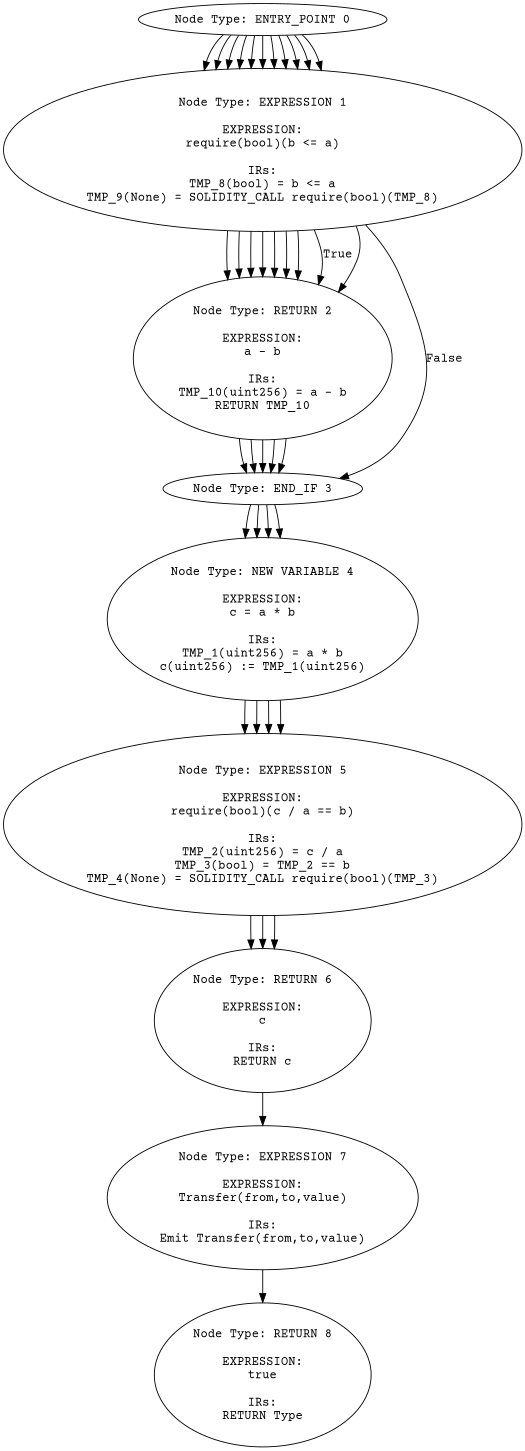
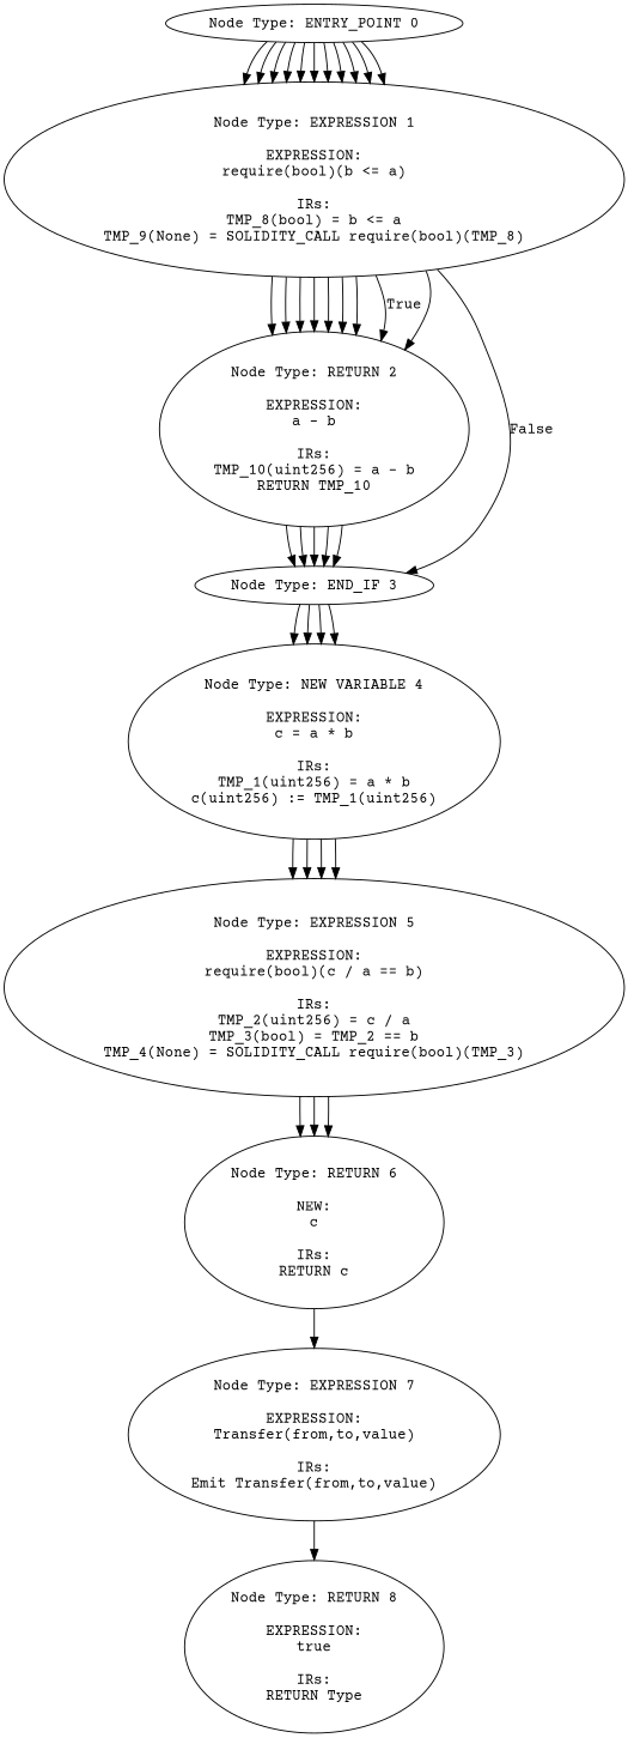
  digraph {
    fontname="Courier Prime"
    node [fontname="Courier Prime"]
    edge [fontname="Courier Prime"]
    n1 [label="Node Type: ENTRY_POINT 0\n"]
    n2 [label="Node Type: EXPRESSION 1\n\nEXPRESSION:\nrequire(bool)(b <= a)\n\nIRs:\nTMP_8(bool) = b <= a\nTMP_9(None) = SOLIDITY_CALL require(bool)(TMP_8)"]
    n3 [label="Node Type: RETURN 2\n\nEXPRESSION:\na - b\n\nIRs:\nTMP_10(uint256) = a - b\nRETURN TMP_10"]
    n4 [label="Node Type: END_IF 3\n"]
    n5 [label="Node Type: NEW VARIABLE 4\n\nEXPRESSION:\nc = a * b\n\nIRs:\nTMP_1(uint256) = a * b\nc(uint256) := TMP_1(uint256)"]
    n6 [label="Node Type: EXPRESSION 5\n\nEXPRESSION:\nrequire(bool)(c / a == b)\n\nIRs:\nTMP_2(uint256) = c / a\nTMP_3(bool) = TMP_2 == b\nTMP_4(None) = SOLIDITY_CALL require(bool)(TMP_3)"]
-   n7 [label="Node Type: RETURN 6\n\nEXPRESSION:\nc\n\nIRs:\nRETURN c"]
+   n7 [label="Node Type: RETURN 6\n\nNEW:\nc\n\nIRs:\nRETURN c"]
    n8 [label="Node Type: EXPRESSION 7\n\nEXPRESSION:\nTransfer(from,to,value)\n\nIRs:\nEmit Transfer(from,to,value)"]
    n9 [label="Node Type: RETURN 8\n\nEXPRESSION:\ntrue\n\nIRs:\nRETURN Type"]
    n1 -> n2
    n1 -> n2
    n1 -> n2
    n1 -> n2
    n1 -> n2
    n1 -> n2
    n1 -> n2
    n1 -> n2
    n1 -> n2
    n1 -> n2
    n1 -> n2
    n2 -> n3
    n2 -> n3
    n2 -> n3
    n2 -> n3
    n2 -> n3
    n2 -> n3
    n2 -> n3
    n2 -> n3 [label=True]
    n2 -> n3
    n2 -> n4 [label=False]
    n3 -> n4
    n3 -> n4
    n3 -> n4
    n3 -> n4
    n3 -> n4
    n4 -> n5
    n4 -> n5
    n4 -> n5
    n4 -> n5
    n5 -> n6
    n5 -> n6
    n5 -> n6
    n5 -> n6
    n6 -> n7
    n6 -> n7
    n6 -> n7
    n7 -> n8
    n8 -> n9
  }
